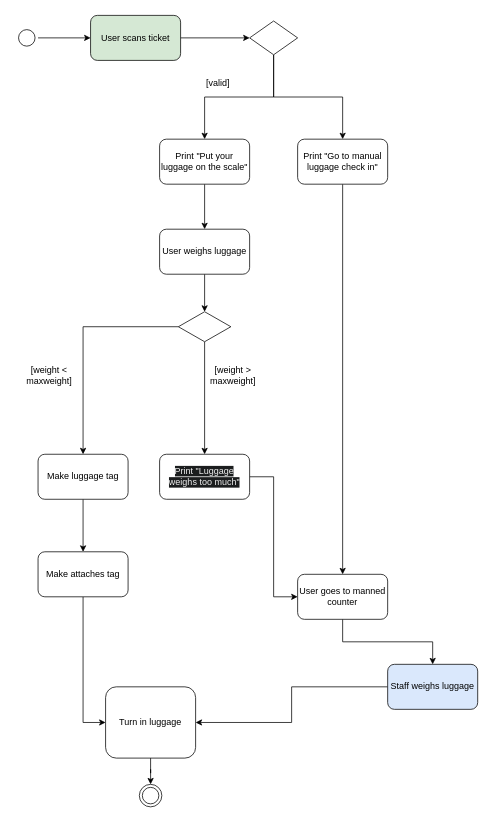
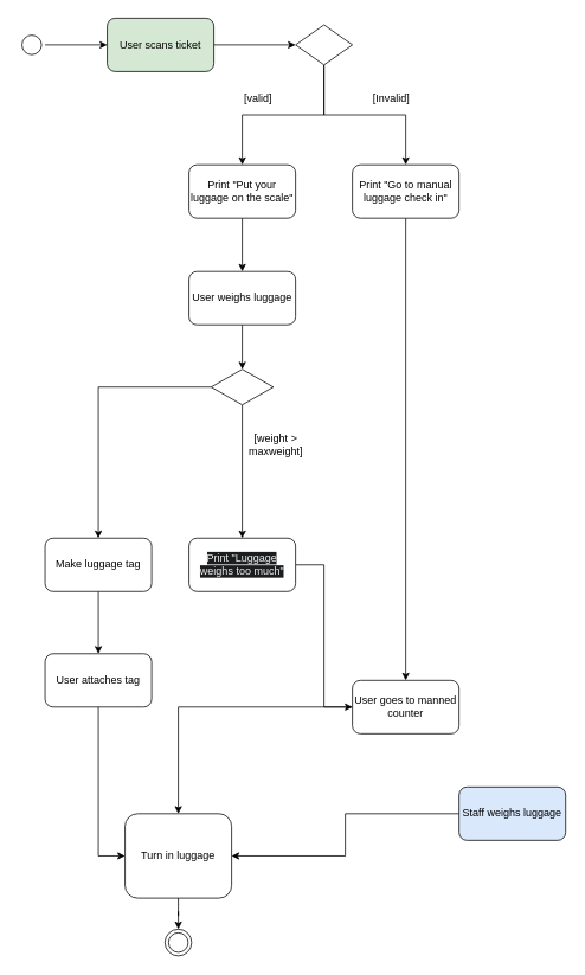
  <mxCell id="0" />
  <mxCell id="1" parent="0" />
  <mxCell id="2" style="edgeStyle=orthogonalEdgeStyle;rounded=0;orthogonalLoop=1;jettySize=auto;html=1;entryX=0;entryY=0.5;entryDx=0;entryDy=0;" edge="1" parent="1" source="3" target="5"><mxGeometry relative="1" as="geometry" /></mxCell>
  <mxCell id="3" value="" style="ellipse;html=1;shape=startState;" vertex="1" parent="1"><mxGeometry x="20" y="35" width="30" height="30" as="geometry" /></mxCell>
  <mxCell id="4" style="edgeStyle=orthogonalEdgeStyle;rounded=0;orthogonalLoop=1;jettySize=auto;html=1;entryX=0;entryY=0.5;entryDx=0;entryDy=0;" edge="1" parent="1" source="5" target="8"><mxGeometry relative="1" as="geometry" /></mxCell>
  <mxCell id="5" value="User scans ticket" style="rounded=1;whiteSpace=wrap;html=1;fillColor=#d5e8d4;" vertex="1" parent="1"><mxGeometry x="120" y="20" width="120" height="60" as="geometry" /></mxCell>
  <mxCell id="6" style="edgeStyle=orthogonalEdgeStyle;rounded=0;orthogonalLoop=1;jettySize=auto;html=1;entryX=0.5;entryY=0;entryDx=0;entryDy=0;" edge="1" parent="1" source="8" target="10"><mxGeometry relative="1" as="geometry" /></mxCell>
  <mxCell id="7" style="edgeStyle=orthogonalEdgeStyle;rounded=0;orthogonalLoop=1;jettySize=auto;html=1;entryX=0.5;entryY=0;entryDx=0;entryDy=0;" edge="1" parent="1" source="8" target="12"><mxGeometry relative="1" as="geometry" /></mxCell>
  <mxCell id="8" value="" style="rhombus;whiteSpace=wrap;html=1;" vertex="1" parent="1"><mxGeometry x="332" y="27.5" width="64" height="45" as="geometry" /></mxCell>
  <mxCell id="9" style="edgeStyle=orthogonalEdgeStyle;rounded=0;orthogonalLoop=1;jettySize=auto;html=1;entryX=0.5;entryY=0;entryDx=0;entryDy=0;" edge="1" parent="1" source="10" target="25"><mxGeometry relative="1" as="geometry" /></mxCell>
  <mxCell id="10" value="Print &quot;Put your luggage on the scale&quot;" style="rounded=1;whiteSpace=wrap;html=1;" vertex="1" parent="1"><mxGeometry x="212" y="185" width="120" height="60" as="geometry" /></mxCell>
  <mxCell id="11" style="edgeStyle=orthogonalEdgeStyle;rounded=0;orthogonalLoop=1;jettySize=auto;html=1;entryX=0.5;entryY=0;entryDx=0;entryDy=0;" edge="1" parent="1" source="12" target="27"><mxGeometry relative="1" as="geometry" /></mxCell>
  <mxCell id="12" value="Print &quot;Go to manual luggage check in&quot;" style="rounded=1;whiteSpace=wrap;html=1;" vertex="1" parent="1"><mxGeometry x="396" y="185" width="120" height="60" as="geometry" /></mxCell>
  <mxCell id="13" value="[valid]" style="text;html=1;align=center;verticalAlign=middle;whiteSpace=wrap;rounded=0;" vertex="1" parent="1"><mxGeometry x="260" y="95" width="60" height="30" as="geometry" /></mxCell>
+ <mxCell id="14" value="[Invalid]" style="text;html=1;align=center;verticalAlign=middle;whiteSpace=wrap;rounded=0;" vertex="1" parent="1"><mxGeometry x="410" y="95" width="60" height="30" as="geometry" /></mxCell>
  <mxCell id="15" style="edgeStyle=orthogonalEdgeStyle;rounded=0;orthogonalLoop=1;jettySize=auto;html=1;entryX=0.5;entryY=0;entryDx=0;entryDy=0;" edge="1" parent="1" source="17" target="21"><mxGeometry relative="1" as="geometry" /></mxCell>
  <mxCell id="16" style="edgeStyle=orthogonalEdgeStyle;rounded=0;orthogonalLoop=1;jettySize=auto;html=1;entryX=0.5;entryY=0;entryDx=0;entryDy=0;" edge="1" parent="1" source="17" target="19"><mxGeometry relative="1" as="geometry" /></mxCell>
  <mxCell id="17" value="" style="rhombus;whiteSpace=wrap;html=1;" vertex="1" parent="1"><mxGeometry x="237" y="415" width="70" height="40" as="geometry" /></mxCell>
  <mxCell id="18" style="edgeStyle=orthogonalEdgeStyle;rounded=0;orthogonalLoop=1;jettySize=auto;html=1;entryX=0;entryY=0.5;entryDx=0;entryDy=0;" edge="1" parent="1" source="19" target="27"><mxGeometry relative="1" as="geometry" /></mxCell>
  <mxCell id="19" value="&lt;span style=&quot;color: rgb(240, 240, 240); font-family: Helvetica; font-size: 12px; font-style: normal; font-variant-ligatures: normal; font-variant-caps: normal; font-weight: 400; letter-spacing: normal; orphans: 2; text-align: center; text-indent: 0px; text-transform: none; widows: 2; word-spacing: 0px; -webkit-text-stroke-width: 0px; white-space: normal; background-color: rgb(27, 29, 30); text-decoration-thickness: initial; text-decoration-style: initial; text-decoration-color: initial; display: inline !important; float: none;&quot;&gt;Print &quot;Luggage weighs too much&quot;&lt;/span&gt;" style="rounded=1;whiteSpace=wrap;html=1;" vertex="1" parent="1"><mxGeometry x="212" y="605" width="120" height="60" as="geometry" /></mxCell>
  <mxCell id="20" style="edgeStyle=orthogonalEdgeStyle;rounded=0;orthogonalLoop=1;jettySize=auto;html=1;entryX=0.5;entryY=0;entryDx=0;entryDy=0;" edge="1" parent="1" source="21" target="30"><mxGeometry relative="1" as="geometry" /></mxCell>
  <mxCell id="21" value="Make luggage tag" style="rounded=1;whiteSpace=wrap;html=1;" vertex="1" parent="1"><mxGeometry x="50" y="605" width="120" height="60" as="geometry" /></mxCell>
- <mxCell id="22" value="[weight &amp;lt; maxweight]" style="text;html=1;align=center;verticalAlign=middle;whiteSpace=wrap;rounded=0;" vertex="1" parent="1"><mxGeometry x="30" y="485" width="70" height="30" as="geometry" /></mxCell>
  <mxCell id="23" value="[weight &amp;gt; maxweight]" style="text;html=1;align=center;verticalAlign=middle;whiteSpace=wrap;rounded=0;" vertex="1" parent="1"><mxGeometry x="280" y="485" width="60" height="30" as="geometry" /></mxCell>
  <mxCell id="24" style="edgeStyle=orthogonalEdgeStyle;rounded=0;orthogonalLoop=1;jettySize=auto;html=1;entryX=0.5;entryY=0;entryDx=0;entryDy=0;" edge="1" parent="1" source="25" target="17"><mxGeometry relative="1" as="geometry" /></mxCell>
  <mxCell id="25" value="User weighs luggage" style="rounded=1;whiteSpace=wrap;html=1;" vertex="1" parent="1"><mxGeometry x="212" y="305" width="120" height="60" as="geometry" /></mxCell>
- <mxCell id="26" style="edgeStyle=orthogonalEdgeStyle;rounded=0;orthogonalLoop=1;jettySize=auto;html=1;" edge="1" parent="1" source="27" target="34"><mxGeometry relative="1" as="geometry" /></mxCell>
+ <mxCell id="26" style="edgeStyle=orthogonalEdgeStyle;rounded=0;orthogonalLoop=1;jettySize=auto;html=1;" edge="1" parent="1" source="27" target="32"><mxGeometry relative="1" as="geometry" /></mxCell>
  <mxCell id="27" value="User goes to manned counter" style="rounded=1;whiteSpace=wrap;html=1;" vertex="1" parent="1"><mxGeometry x="396" y="765" width="120" height="60" as="geometry" /></mxCell>
  <mxCell id="28" value="" style="ellipse;html=1;shape=endState;" vertex="1" parent="1"><mxGeometry x="185" y="1045" width="30" height="30" as="geometry" /></mxCell>
  <mxCell id="29" style="edgeStyle=orthogonalEdgeStyle;rounded=0;orthogonalLoop=1;jettySize=auto;html=1;entryX=0;entryY=0.5;entryDx=0;entryDy=0;" edge="1" parent="1" source="30" target="32"><mxGeometry relative="1" as="geometry" /></mxCell>
- <mxCell id="30" value="Make attaches tag" style="rounded=1;whiteSpace=wrap;html=1;" vertex="1" parent="1"><mxGeometry x="50" y="735" width="120" height="60" as="geometry" /></mxCell>
+ <mxCell id="30" value="User attaches tag" style="rounded=1;whiteSpace=wrap;html=1;" vertex="1" parent="1"><mxGeometry x="50" y="735" width="120" height="60" as="geometry" /></mxCell>
  <mxCell id="31" style="edgeStyle=orthogonalEdgeStyle;rounded=0;orthogonalLoop=1;jettySize=auto;html=1;entryX=0.5;entryY=0;entryDx=0;entryDy=0;" edge="1" parent="1" source="32" target="28"><mxGeometry relative="1" as="geometry" /></mxCell>
  <mxCell id="32" value="Turn in luggage" style="rounded=1;whiteSpace=wrap;html=1;" vertex="1" parent="1"><mxGeometry x="140" y="915" width="120" height="95" as="geometry" /></mxCell>
  <mxCell id="33" style="edgeStyle=orthogonalEdgeStyle;rounded=0;orthogonalLoop=1;jettySize=auto;html=1;entryX=1;entryY=0.5;entryDx=0;entryDy=0;" edge="1" parent="1" source="34" target="32"><mxGeometry relative="1" as="geometry" /></mxCell>
  <mxCell id="34" value="Staff weighs luggage" style="rounded=1;whiteSpace=wrap;html=1;fillColor=#dae8fc;" vertex="1" parent="1"><mxGeometry x="516" y="885" width="120" height="60" as="geometry" /></mxCell>
